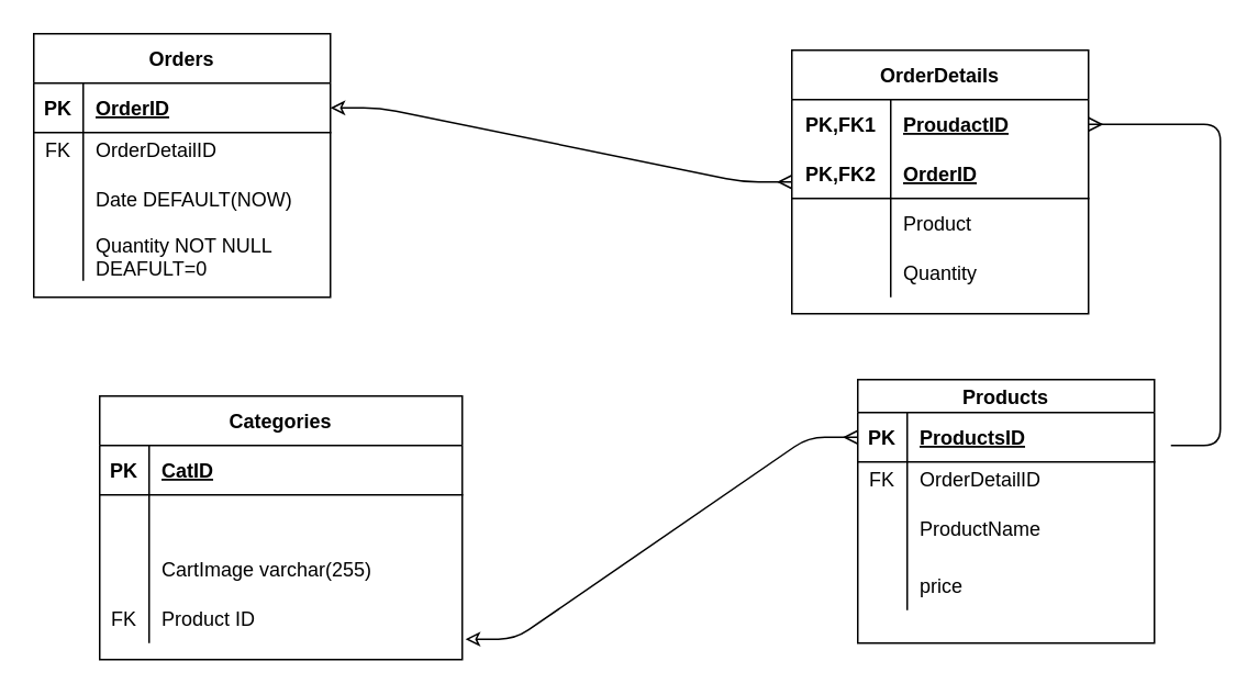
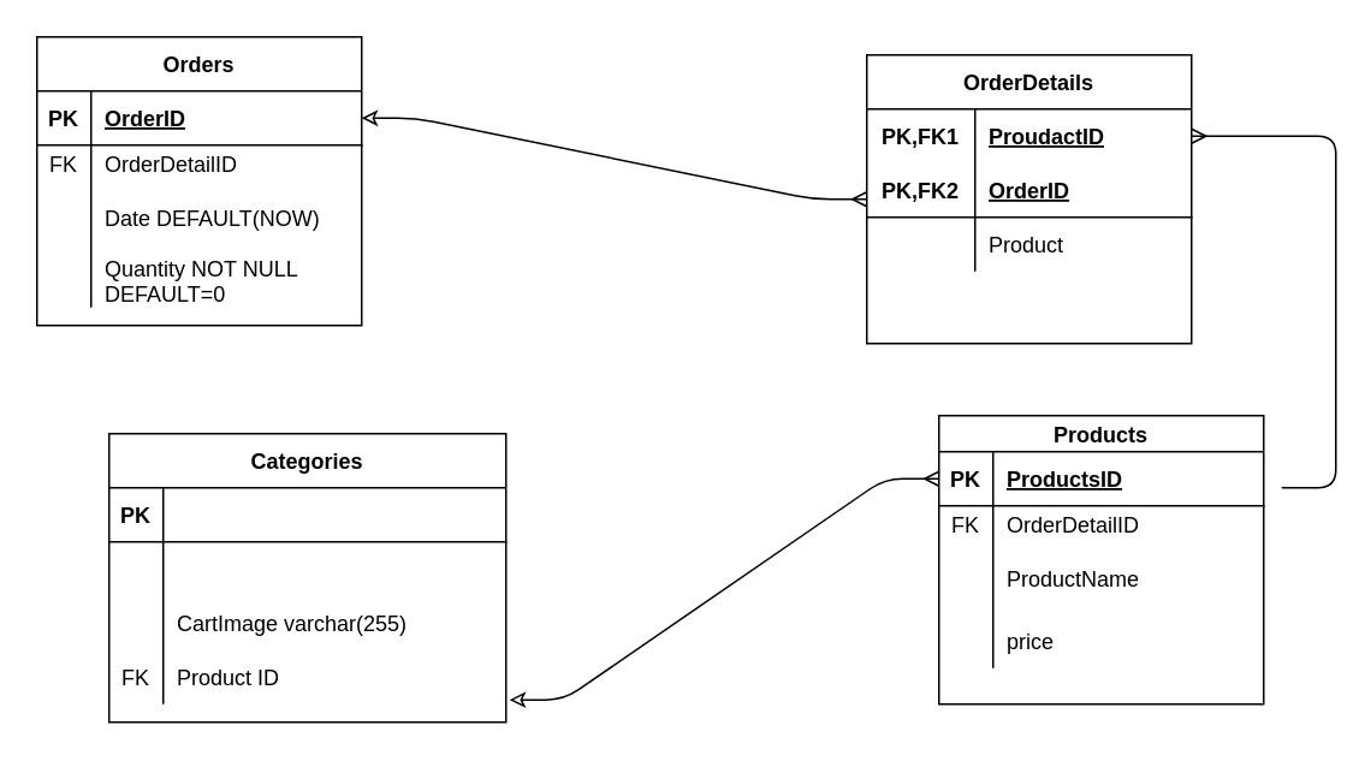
  <mxCell id="0" />
  <mxCell id="1" parent="0" />
  <mxCell id="2" value="Orders" style="shape=table;startSize=30;container=1;collapsible=1;childLayout=tableLayout;fixedRows=1;rowLines=0;fontStyle=1;align=center;resizeLast=1;" parent="1" vertex="1"><mxGeometry x="20" y="20" width="180" height="160" as="geometry" /></mxCell>
  <mxCell id="3" value="" style="shape=partialRectangle;collapsible=0;dropTarget=0;pointerEvents=0;fillColor=none;top=0;left=0;bottom=1;right=0;points=[[0,0.5],[1,0.5]];portConstraint=eastwest;" parent="2" vertex="1"><mxGeometry y="30" width="180" height="30" as="geometry" /></mxCell>
  <mxCell id="4" value="PK" style="shape=partialRectangle;connectable=0;fillColor=none;top=0;left=0;bottom=0;right=0;fontStyle=1;overflow=hidden;" parent="3" vertex="1"><mxGeometry width="30" height="30" as="geometry" /></mxCell>
  <mxCell id="5" value="OrderID" style="shape=partialRectangle;connectable=0;fillColor=none;top=0;left=0;bottom=0;right=0;align=left;spacingLeft=6;fontStyle=5;overflow=hidden;" parent="3" vertex="1"><mxGeometry x="30" width="150" height="30" as="geometry" /></mxCell>
  <mxCell id="6" value="" style="shape=partialRectangle;collapsible=0;dropTarget=0;pointerEvents=0;fillColor=none;top=0;left=0;bottom=0;right=0;points=[[0,0.5],[1,0.5]];portConstraint=eastwest;" parent="2" vertex="1"><mxGeometry y="60" width="180" height="20" as="geometry" /></mxCell>
  <mxCell id="7" value="FK" style="shape=partialRectangle;connectable=0;fillColor=none;top=0;left=0;bottom=0;right=0;editable=1;overflow=hidden;" parent="6" vertex="1"><mxGeometry width="30" height="20" as="geometry" /></mxCell>
  <mxCell id="8" value="OrderDetailID" style="shape=partialRectangle;connectable=0;fillColor=none;top=0;left=0;bottom=0;right=0;align=left;spacingLeft=6;overflow=hidden;" parent="6" vertex="1"><mxGeometry x="30" width="150" height="20" as="geometry" /></mxCell>
  <mxCell id="9" value="" style="shape=partialRectangle;collapsible=0;dropTarget=0;pointerEvents=0;fillColor=none;top=0;left=0;bottom=0;right=0;points=[[0,0.5],[1,0.5]];portConstraint=eastwest;" parent="2" vertex="1"><mxGeometry y="80" width="180" height="40" as="geometry" /></mxCell>
  <mxCell id="10" value="" style="shape=partialRectangle;connectable=0;fillColor=none;top=0;left=0;bottom=0;right=0;editable=1;overflow=hidden;" parent="9" vertex="1"><mxGeometry width="30" height="40" as="geometry" /></mxCell>
  <mxCell id="11" value="Date DEFAULT(NOW)" style="shape=partialRectangle;connectable=0;fillColor=none;top=0;left=0;bottom=0;right=0;align=left;spacingLeft=6;overflow=hidden;" parent="9" vertex="1"><mxGeometry x="30" width="150" height="40" as="geometry" /></mxCell>
  <mxCell id="12" value="" style="shape=partialRectangle;collapsible=0;dropTarget=0;pointerEvents=0;fillColor=none;top=0;left=0;bottom=0;right=0;points=[[0,0.5],[1,0.5]];portConstraint=eastwest;" parent="2" vertex="1"><mxGeometry y="120" width="180" height="30" as="geometry" /></mxCell>
  <mxCell id="13" value="" style="shape=partialRectangle;connectable=0;fillColor=none;top=0;left=0;bottom=0;right=0;editable=1;overflow=hidden;" parent="12" vertex="1"><mxGeometry width="30" height="30" as="geometry" /></mxCell>
- <mxCell id="14" value="Quantity NOT NULL&#10;DEAFULT=0" style="shape=partialRectangle;connectable=0;fillColor=none;top=0;left=0;bottom=0;right=0;align=left;spacingLeft=6;overflow=hidden;" parent="12" vertex="1"><mxGeometry x="30" width="150" height="30" as="geometry" /></mxCell>
+ <mxCell id="14" value="Quantity NOT NULL&#10;DEFAULT=0" style="shape=partialRectangle;connectable=0;fillColor=none;top=0;left=0;bottom=0;right=0;align=left;spacingLeft=6;overflow=hidden;" parent="12" vertex="1"><mxGeometry x="30" width="150" height="30" as="geometry" /></mxCell>
  <mxCell id="15" value="OrderDetails" style="shape=table;startSize=30;container=1;collapsible=1;childLayout=tableLayout;fixedRows=1;rowLines=0;fontStyle=1;align=center;resizeLast=1;" parent="1" vertex="1"><mxGeometry x="480" y="30" width="180" height="160" as="geometry" /></mxCell>
  <mxCell id="16" value="" style="shape=partialRectangle;collapsible=0;dropTarget=0;pointerEvents=0;fillColor=none;top=0;left=0;bottom=0;right=0;points=[[0,0.5],[1,0.5]];portConstraint=eastwest;" parent="15" vertex="1"><mxGeometry y="30" width="180" height="30" as="geometry" /></mxCell>
  <mxCell id="17" value="PK,FK1" style="shape=partialRectangle;connectable=0;fillColor=none;top=0;left=0;bottom=0;right=0;fontStyle=1;overflow=hidden;" parent="16" vertex="1"><mxGeometry width="60" height="30" as="geometry" /></mxCell>
  <mxCell id="18" value="ProudactID" style="shape=partialRectangle;connectable=0;fillColor=none;top=0;left=0;bottom=0;right=0;align=left;spacingLeft=6;fontStyle=5;overflow=hidden;" parent="16" vertex="1"><mxGeometry x="60" width="120" height="30" as="geometry" /></mxCell>
  <mxCell id="19" value="" style="shape=partialRectangle;collapsible=0;dropTarget=0;pointerEvents=0;fillColor=none;top=0;left=0;bottom=1;right=0;points=[[0,0.5],[1,0.5]];portConstraint=eastwest;" parent="15" vertex="1"><mxGeometry y="60" width="180" height="30" as="geometry" /></mxCell>
  <mxCell id="20" value="PK,FK2" style="shape=partialRectangle;connectable=0;fillColor=none;top=0;left=0;bottom=0;right=0;fontStyle=1;overflow=hidden;" parent="19" vertex="1"><mxGeometry width="60" height="30" as="geometry" /></mxCell>
  <mxCell id="21" value="OrderID" style="shape=partialRectangle;connectable=0;fillColor=none;top=0;left=0;bottom=0;right=0;align=left;spacingLeft=6;fontStyle=5;overflow=hidden;" parent="19" vertex="1"><mxGeometry x="60" width="120" height="30" as="geometry" /></mxCell>
  <mxCell id="22" value="" style="shape=partialRectangle;collapsible=0;dropTarget=0;pointerEvents=0;fillColor=none;top=0;left=0;bottom=0;right=0;points=[[0,0.5],[1,0.5]];portConstraint=eastwest;" parent="15" vertex="1"><mxGeometry y="90" width="180" height="30" as="geometry" /></mxCell>
  <mxCell id="23" value="" style="shape=partialRectangle;connectable=0;fillColor=none;top=0;left=0;bottom=0;right=0;editable=1;overflow=hidden;" parent="22" vertex="1"><mxGeometry width="60" height="30" as="geometry" /></mxCell>
  <mxCell id="24" value="Product" style="shape=partialRectangle;connectable=0;fillColor=none;top=0;left=0;bottom=0;right=0;align=left;spacingLeft=6;overflow=hidden;" parent="22" vertex="1"><mxGeometry x="60" width="120" height="30" as="geometry" /></mxCell>
  <mxCell id="25" value="" style="shape=partialRectangle;collapsible=0;dropTarget=0;pointerEvents=0;fillColor=none;top=0;left=0;bottom=0;right=0;points=[[0,0.5],[1,0.5]];portConstraint=eastwest;" parent="15" vertex="1"><mxGeometry y="120" width="180" height="30" as="geometry" /></mxCell>
  <mxCell id="26" value="" style="shape=partialRectangle;connectable=0;fillColor=none;top=0;left=0;bottom=0;right=0;editable=1;overflow=hidden;" parent="25" vertex="1"><mxGeometry width="60" height="30" as="geometry" /></mxCell>
- <mxCell id="27" value="Quantity" style="shape=partialRectangle;connectable=0;fillColor=none;top=0;left=0;bottom=0;right=0;align=left;spacingLeft=6;overflow=hidden;" parent="25" vertex="1"><mxGeometry x="60" width="120" height="30" as="geometry" /></mxCell>
  <mxCell id="28" value="Products" style="shape=table;startSize=20;container=1;collapsible=1;childLayout=tableLayout;fixedRows=1;rowLines=0;fontStyle=1;align=center;resizeLast=1;" parent="1" vertex="1"><mxGeometry x="520" y="230" width="180" height="160" as="geometry" /></mxCell>
  <mxCell id="29" value="" style="shape=partialRectangle;collapsible=0;dropTarget=0;pointerEvents=0;fillColor=none;top=0;left=0;bottom=1;right=0;points=[[0,0.5],[1,0.5]];portConstraint=eastwest;" parent="28" vertex="1"><mxGeometry y="20" width="180" height="30" as="geometry" /></mxCell>
  <mxCell id="30" value="PK" style="shape=partialRectangle;connectable=0;fillColor=none;top=0;left=0;bottom=0;right=0;fontStyle=1;overflow=hidden;" parent="29" vertex="1"><mxGeometry width="30" height="30" as="geometry" /></mxCell>
  <mxCell id="31" value="ProductsID" style="shape=partialRectangle;connectable=0;fillColor=none;top=0;left=0;bottom=0;right=0;align=left;spacingLeft=6;fontStyle=5;overflow=hidden;" parent="29" vertex="1"><mxGeometry x="30" width="150" height="30" as="geometry" /></mxCell>
  <mxCell id="32" value="" style="shape=partialRectangle;collapsible=0;dropTarget=0;pointerEvents=0;fillColor=none;top=0;left=0;bottom=0;right=0;points=[[0,0.5],[1,0.5]];portConstraint=eastwest;" parent="28" vertex="1"><mxGeometry y="50" width="180" height="20" as="geometry" /></mxCell>
  <mxCell id="33" value="FK" style="shape=partialRectangle;connectable=0;fillColor=none;top=0;left=0;bottom=0;right=0;editable=1;overflow=hidden;" parent="32" vertex="1"><mxGeometry width="30" height="20" as="geometry" /></mxCell>
  <mxCell id="34" value="OrderDetailID" style="shape=partialRectangle;connectable=0;fillColor=none;top=0;left=0;bottom=0;right=0;align=left;spacingLeft=6;overflow=hidden;" parent="32" vertex="1"><mxGeometry x="30" width="150" height="20" as="geometry" /></mxCell>
  <mxCell id="35" value="" style="shape=partialRectangle;collapsible=0;dropTarget=0;pointerEvents=0;fillColor=none;top=0;left=0;bottom=0;right=0;points=[[0,0.5],[1,0.5]];portConstraint=eastwest;" parent="28" vertex="1"><mxGeometry y="70" width="180" height="40" as="geometry" /></mxCell>
  <mxCell id="36" value="" style="shape=partialRectangle;connectable=0;fillColor=none;top=0;left=0;bottom=0;right=0;editable=1;overflow=hidden;" parent="35" vertex="1"><mxGeometry width="30" height="40" as="geometry" /></mxCell>
  <mxCell id="37" value="ProductName" style="shape=partialRectangle;connectable=0;fillColor=none;top=0;left=0;bottom=0;right=0;align=left;spacingLeft=6;overflow=hidden;" parent="35" vertex="1"><mxGeometry x="30" width="150" height="40" as="geometry" /></mxCell>
  <mxCell id="38" value="" style="shape=partialRectangle;collapsible=0;dropTarget=0;pointerEvents=0;fillColor=none;top=0;left=0;bottom=0;right=0;points=[[0,0.5],[1,0.5]];portConstraint=eastwest;" parent="28" vertex="1"><mxGeometry y="110" width="180" height="30" as="geometry" /></mxCell>
  <mxCell id="39" value="" style="shape=partialRectangle;connectable=0;fillColor=none;top=0;left=0;bottom=0;right=0;editable=1;overflow=hidden;" parent="38" vertex="1"><mxGeometry width="30" height="30" as="geometry" /></mxCell>
  <mxCell id="40" value="price" style="shape=partialRectangle;connectable=0;fillColor=none;top=0;left=0;bottom=0;right=0;align=left;spacingLeft=6;overflow=hidden;" parent="38" vertex="1"><mxGeometry x="30" width="150" height="30" as="geometry" /></mxCell>
  <mxCell id="41" value="" style="edgeStyle=entityRelationEdgeStyle;fontSize=12;html=1;endArrow=ERmany;exitX=1;exitY=0.5;exitDx=0;exitDy=0;startArrow=classic;startFill=0;" parent="1" source="3" edge="1"><mxGeometry width="100" height="100" relative="1" as="geometry"><mxPoint x="380" y="210" as="sourcePoint" /><mxPoint x="480" y="110" as="targetPoint" /></mxGeometry></mxCell>
  <mxCell id="42" value="" style="edgeStyle=entityRelationEdgeStyle;fontSize=12;html=1;endArrow=ERmany;entryX=1;entryY=0.5;entryDx=0;entryDy=0;" parent="1" target="16" edge="1"><mxGeometry width="100" height="100" relative="1" as="geometry"><mxPoint x="710" y="270" as="sourcePoint" /><mxPoint x="770" y="110" as="targetPoint" /></mxGeometry></mxCell>
  <mxCell id="43" value="Categories" style="shape=table;startSize=30;container=1;collapsible=1;childLayout=tableLayout;fixedRows=1;rowLines=0;fontStyle=1;align=center;resizeLast=1;" parent="1" vertex="1"><mxGeometry x="60" y="240" width="220" height="160" as="geometry" /></mxCell>
  <mxCell id="44" value="" style="shape=partialRectangle;collapsible=0;dropTarget=0;pointerEvents=0;fillColor=none;top=0;left=0;bottom=1;right=0;points=[[0,0.5],[1,0.5]];portConstraint=eastwest;" parent="43" vertex="1"><mxGeometry y="30" width="220" height="30" as="geometry" /></mxCell>
  <mxCell id="45" value="PK" style="shape=partialRectangle;connectable=0;fillColor=none;top=0;left=0;bottom=0;right=0;fontStyle=1;overflow=hidden;" parent="44" vertex="1"><mxGeometry width="30" height="30" as="geometry" /></mxCell>
- <mxCell id="46" value="CatID" style="shape=partialRectangle;connectable=0;fillColor=none;top=0;left=0;bottom=0;right=0;align=left;spacingLeft=6;fontStyle=5;overflow=hidden;" parent="44" vertex="1"><mxGeometry x="30" width="190" height="30" as="geometry" /></mxCell>
  <mxCell id="47" value="" style="shape=partialRectangle;collapsible=0;dropTarget=0;pointerEvents=0;fillColor=none;top=0;left=0;bottom=0;right=0;points=[[0,0.5],[1,0.5]];portConstraint=eastwest;" parent="43" vertex="1"><mxGeometry y="60" width="220" height="30" as="geometry" /></mxCell>
  <mxCell id="48" value="" style="shape=partialRectangle;connectable=0;fillColor=none;top=0;left=0;bottom=0;right=0;editable=1;overflow=hidden;" parent="47" vertex="1"><mxGeometry width="30" height="30" as="geometry" /></mxCell>
  <mxCell id="49" value="" style="shape=partialRectangle;collapsible=0;dropTarget=0;pointerEvents=0;fillColor=none;top=0;left=0;bottom=0;right=0;points=[[0,0.5],[1,0.5]];portConstraint=eastwest;" parent="43" vertex="1"><mxGeometry y="90" width="220" height="30" as="geometry" /></mxCell>
  <mxCell id="50" value="" style="shape=partialRectangle;connectable=0;fillColor=none;top=0;left=0;bottom=0;right=0;editable=1;overflow=hidden;" parent="49" vertex="1"><mxGeometry width="30" height="30" as="geometry" /></mxCell>
  <mxCell id="51" value="CartImage varchar(255)" style="shape=partialRectangle;connectable=0;fillColor=none;top=0;left=0;bottom=0;right=0;align=left;spacingLeft=6;overflow=hidden;" parent="49" vertex="1"><mxGeometry x="30" width="190" height="30" as="geometry" /></mxCell>
  <mxCell id="52" value="" style="shape=partialRectangle;collapsible=0;dropTarget=0;pointerEvents=0;fillColor=none;top=0;left=0;bottom=0;right=0;points=[[0,0.5],[1,0.5]];portConstraint=eastwest;" parent="43" vertex="1"><mxGeometry y="120" width="220" height="30" as="geometry" /></mxCell>
  <mxCell id="53" value="FK" style="shape=partialRectangle;connectable=0;fillColor=none;top=0;left=0;bottom=0;right=0;editable=1;overflow=hidden;" parent="52" vertex="1"><mxGeometry width="30" height="30" as="geometry" /></mxCell>
  <mxCell id="54" value="Product ID" style="shape=partialRectangle;connectable=0;fillColor=none;top=0;left=0;bottom=0;right=0;align=left;spacingLeft=6;overflow=hidden;" parent="52" vertex="1"><mxGeometry x="30" width="190" height="30" as="geometry" /></mxCell>
  <mxCell id="55" value="" style="edgeStyle=entityRelationEdgeStyle;fontSize=12;html=1;endArrow=ERmany;entryX=0;entryY=0.5;entryDx=0;entryDy=0;exitX=1.009;exitY=0.92;exitDx=0;exitDy=0;exitPerimeter=0;startArrow=classic;startFill=0;" parent="1" source="52" target="29" edge="1"><mxGeometry width="100" height="100" relative="1" as="geometry"><mxPoint x="320" y="250" as="sourcePoint" /><mxPoint x="420" y="150" as="targetPoint" /></mxGeometry></mxCell>
